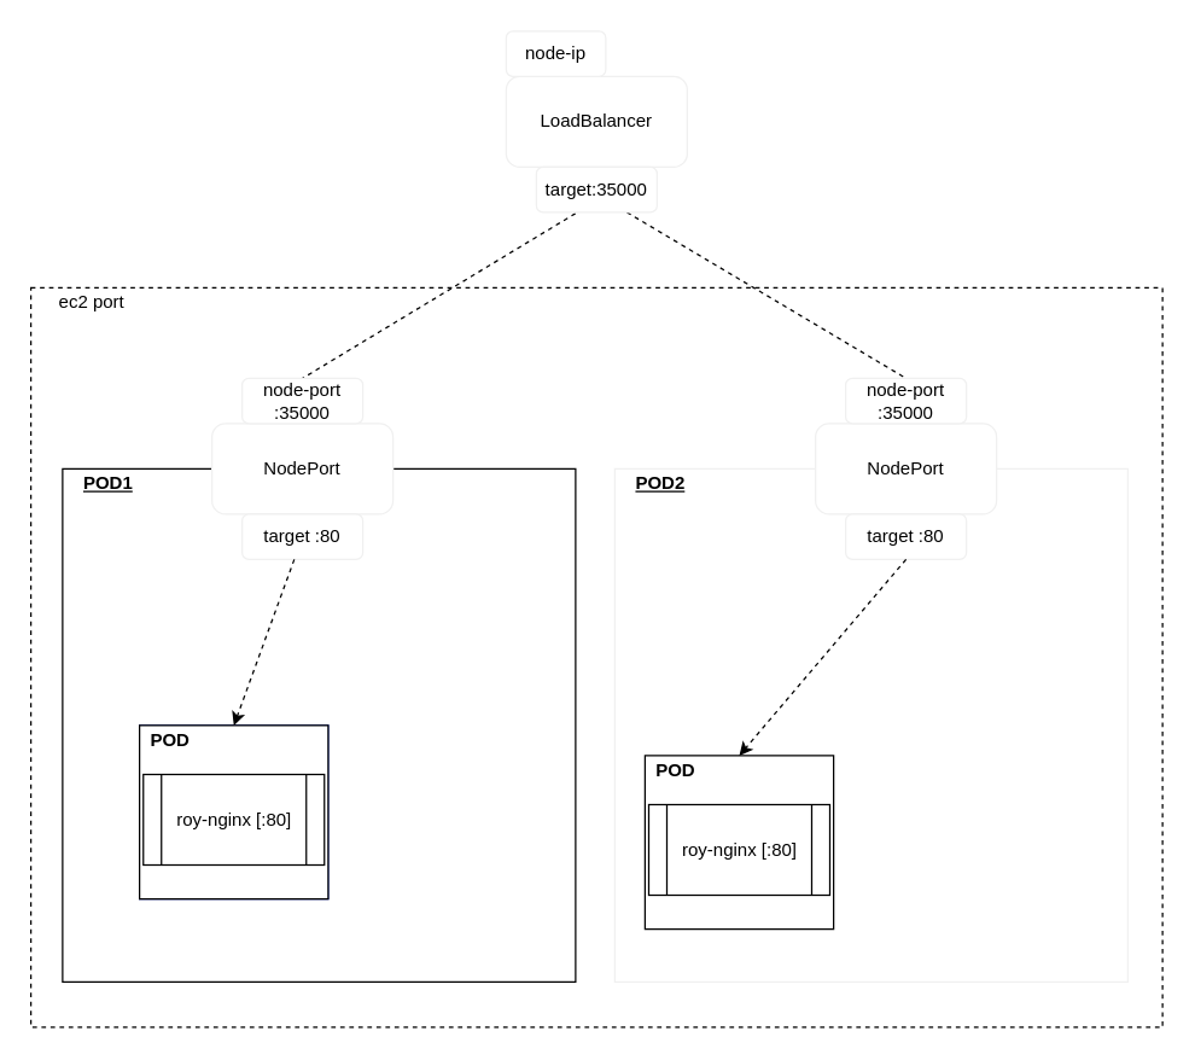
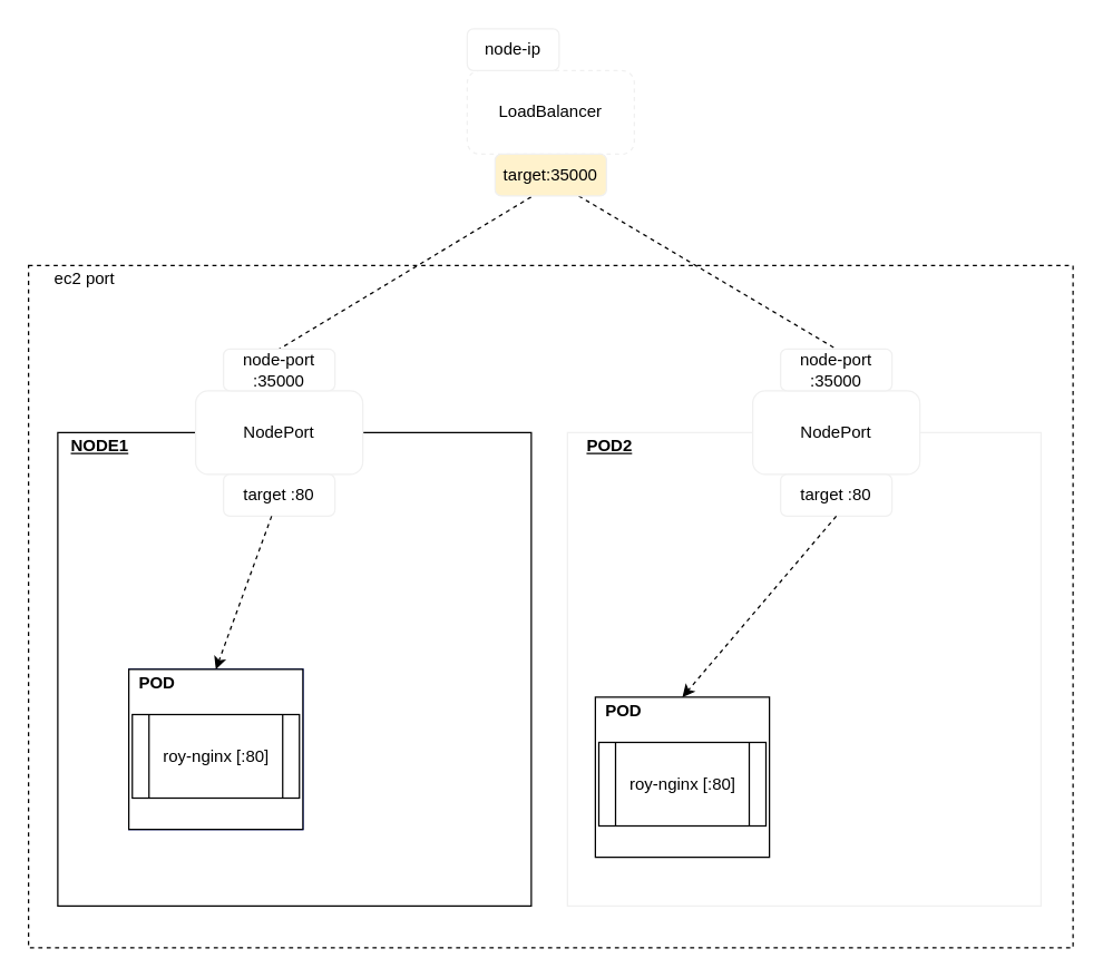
  <mxCell id="0" />
  <mxCell id="1" parent="0" />
  <mxCell id="2" value="" style="rounded=0;whiteSpace=wrap;html=1;dashed=1;" vertex="1" parent="1"><mxGeometry x="20" y="190" width="750" height="490" as="geometry" /></mxCell>
  <mxCell id="3" value="" style="whiteSpace=wrap;html=1;aspect=fixed;" vertex="1" parent="1"><mxGeometry x="41" y="310" width="340" height="340" as="geometry" /></mxCell>
  <mxCell id="4" value="" style="whiteSpace=wrap;html=1;aspect=fixed;strokeColor=#F0F0F0;" vertex="1" parent="1"><mxGeometry x="407" y="310" width="340" height="340" as="geometry" /></mxCell>
- <mxCell id="5" value="POD1" style="text;html=1;align=center;verticalAlign=middle;resizable=0;points=[];autosize=1;fontStyle=5" vertex="1" parent="1"><mxGeometry x="41" y="310" width="60" height="20" as="geometry" /></mxCell>
+ <mxCell id="5" value="NODE1" style="text;html=1;align=center;verticalAlign=middle;resizable=0;points=[];autosize=1;fontStyle=5" vertex="1" parent="1"><mxGeometry x="41" y="310" width="60" height="20" as="geometry" /></mxCell>
  <mxCell id="6" value="POD2" style="text;html=1;align=center;verticalAlign=middle;resizable=0;points=[];autosize=1;fontStyle=5" vertex="1" parent="1"><mxGeometry x="407" y="310" width="60" height="20" as="geometry" /></mxCell>
  <mxCell id="7" value="" style="group;fillColor=#0050ef;strokeColor=#001DBC;fontColor=#ffffff;" vertex="1" connectable="0" parent="1"><mxGeometry x="92" y="480" width="125" height="115" as="geometry" /></mxCell>
  <mxCell id="8" value="" style="rounded=0;whiteSpace=wrap;html=1;" vertex="1" parent="7"><mxGeometry width="125" height="115" as="geometry" /></mxCell>
  <mxCell id="9" value="roy-nginx [:80]" style="shape=process;whiteSpace=wrap;html=1;backgroundOutline=1;" vertex="1" parent="7"><mxGeometry x="2.5" y="32.5" width="120" height="60" as="geometry" /></mxCell>
  <mxCell id="10" value="POD" style="text;html=1;align=center;verticalAlign=middle;resizable=0;points=[];autosize=1;fontStyle=1" vertex="1" parent="7"><mxGeometry width="40" height="20" as="geometry" /></mxCell>
  <mxCell id="11" value="" style="group" vertex="1" connectable="0" parent="1"><mxGeometry x="427" y="500" width="125" height="115" as="geometry" /></mxCell>
  <mxCell id="12" value="" style="rounded=0;whiteSpace=wrap;html=1;" vertex="1" parent="11"><mxGeometry width="125" height="115" as="geometry" /></mxCell>
  <mxCell id="13" value="roy-nginx [:80]" style="shape=process;whiteSpace=wrap;html=1;backgroundOutline=1;" vertex="1" parent="11"><mxGeometry x="2.5" y="32.5" width="120" height="60" as="geometry" /></mxCell>
  <mxCell id="14" value="POD" style="text;html=1;align=center;verticalAlign=middle;resizable=0;points=[];autosize=1;fontStyle=1" vertex="1" parent="11"><mxGeometry width="40" height="20" as="geometry" /></mxCell>
  <mxCell id="15" style="edgeStyle=none;rounded=0;orthogonalLoop=1;jettySize=auto;html=1;exitX=0.323;exitY=1.027;exitDx=0;exitDy=0;entryX=0.5;entryY=0;entryDx=0;entryDy=0;dashed=1;endArrow=none;endFill=0;exitPerimeter=0;" edge="1" parent="1" source="32" target="24"><mxGeometry relative="1" as="geometry"><mxPoint x="400" y="140" as="sourcePoint" /></mxGeometry></mxCell>
  <mxCell id="16" style="edgeStyle=none;rounded=0;orthogonalLoop=1;jettySize=auto;html=1;exitX=0.75;exitY=1;exitDx=0;exitDy=0;entryX=0.5;entryY=0;entryDx=0;entryDy=0;dashed=1;endArrow=none;endFill=0;" edge="1" parent="1" source="32" target="20"><mxGeometry relative="1" as="geometry"><mxPoint x="440" y="140" as="sourcePoint" /></mxGeometry></mxCell>
  <mxCell id="17" value="" style="group" vertex="1" connectable="0" parent="1"><mxGeometry x="540" y="250" width="120" height="120" as="geometry" /></mxCell>
  <mxCell id="18" value="NodePort" style="rounded=1;whiteSpace=wrap;html=1;strokeColor=#F0F0F0;" vertex="1" parent="17"><mxGeometry y="30" width="120" height="60" as="geometry" /></mxCell>
  <mxCell id="19" value="target :80" style="rounded=1;whiteSpace=wrap;html=1;strokeColor=#F0F0F0;" vertex="1" parent="17"><mxGeometry x="20" y="90" width="80" height="30" as="geometry" /></mxCell>
  <mxCell id="20" value="node-port :35000" style="rounded=1;whiteSpace=wrap;html=1;strokeColor=#F0F0F0;" vertex="1" parent="17"><mxGeometry x="20" width="80" height="30" as="geometry" /></mxCell>
  <mxCell id="21" value="" style="group" vertex="1" connectable="0" parent="1"><mxGeometry x="140" y="250" width="120" height="120" as="geometry" /></mxCell>
  <mxCell id="22" value="NodePort" style="rounded=1;whiteSpace=wrap;html=1;strokeColor=#F0F0F0;" vertex="1" parent="21"><mxGeometry y="30" width="120" height="60" as="geometry" /></mxCell>
  <mxCell id="23" value="target :80" style="rounded=1;whiteSpace=wrap;html=1;strokeColor=#F0F0F0;" vertex="1" parent="21"><mxGeometry x="20" y="90" width="80" height="30" as="geometry" /></mxCell>
  <mxCell id="24" value="node-port :35000" style="rounded=1;whiteSpace=wrap;html=1;strokeColor=#F0F0F0;" vertex="1" parent="21"><mxGeometry x="20" width="80" height="30" as="geometry" /></mxCell>
  <mxCell id="25" style="rounded=0;orthogonalLoop=1;jettySize=auto;html=1;exitX=0.5;exitY=1;exitDx=0;exitDy=0;entryX=0.5;entryY=0;entryDx=0;entryDy=0;dashed=1;" edge="1" parent="1" source="19" target="12"><mxGeometry relative="1" as="geometry" /></mxCell>
  <mxCell id="26" style="edgeStyle=none;rounded=0;orthogonalLoop=1;jettySize=auto;html=1;entryX=0.5;entryY=0;entryDx=0;entryDy=0;dashed=1;" edge="1" parent="1" source="23" target="8"><mxGeometry relative="1" as="geometry" /></mxCell>
  <mxCell id="27" value="ec2 port" style="text;html=1;align=center;verticalAlign=middle;resizable=0;points=[];autosize=1;" vertex="1" parent="1"><mxGeometry x="25" y="190" width="70" height="20" as="geometry" /></mxCell>
  <mxCell id="28" value="" style="group" vertex="1" connectable="0" parent="1"><mxGeometry x="335" y="20" width="120" height="120" as="geometry" /></mxCell>
  <mxCell id="29" value="" style="group" vertex="1" connectable="0" parent="28"><mxGeometry width="120" height="120" as="geometry" /></mxCell>
  <mxCell id="30" value="" style="group" vertex="1" connectable="0" parent="29"><mxGeometry y="30" width="120" height="90" as="geometry" /></mxCell>
- <mxCell id="31" value="LoadBalancer" style="rounded=1;whiteSpace=wrap;html=1;strokeColor=#F0F0F0;" vertex="1" parent="30"><mxGeometry width="120" height="60" as="geometry" /></mxCell>
- <mxCell id="32" value="target:35000" style="rounded=1;whiteSpace=wrap;html=1;strokeColor=#F0F0F0;" vertex="1" parent="30"><mxGeometry x="20" y="60" width="80" height="30" as="geometry" /></mxCell>
+ <mxCell id="31" value="LoadBalancer" style="rounded=1;whiteSpace=wrap;html=1;strokeColor=#F0F0F0;dashed=1;" vertex="1" parent="30"><mxGeometry width="120" height="60" as="geometry" /></mxCell>
+ <mxCell id="32" value="target:35000" style="rounded=1;whiteSpace=wrap;html=1;strokeColor=#F0F0F0;fillColor=#fff2cc;" vertex="1" parent="30"><mxGeometry x="20" y="60" width="80" height="30" as="geometry" /></mxCell>
  <mxCell id="33" value="node-ip" style="rounded=1;whiteSpace=wrap;html=1;strokeColor=#F0F0F0;" vertex="1" parent="29"><mxGeometry width="66" height="30" as="geometry" /></mxCell>
